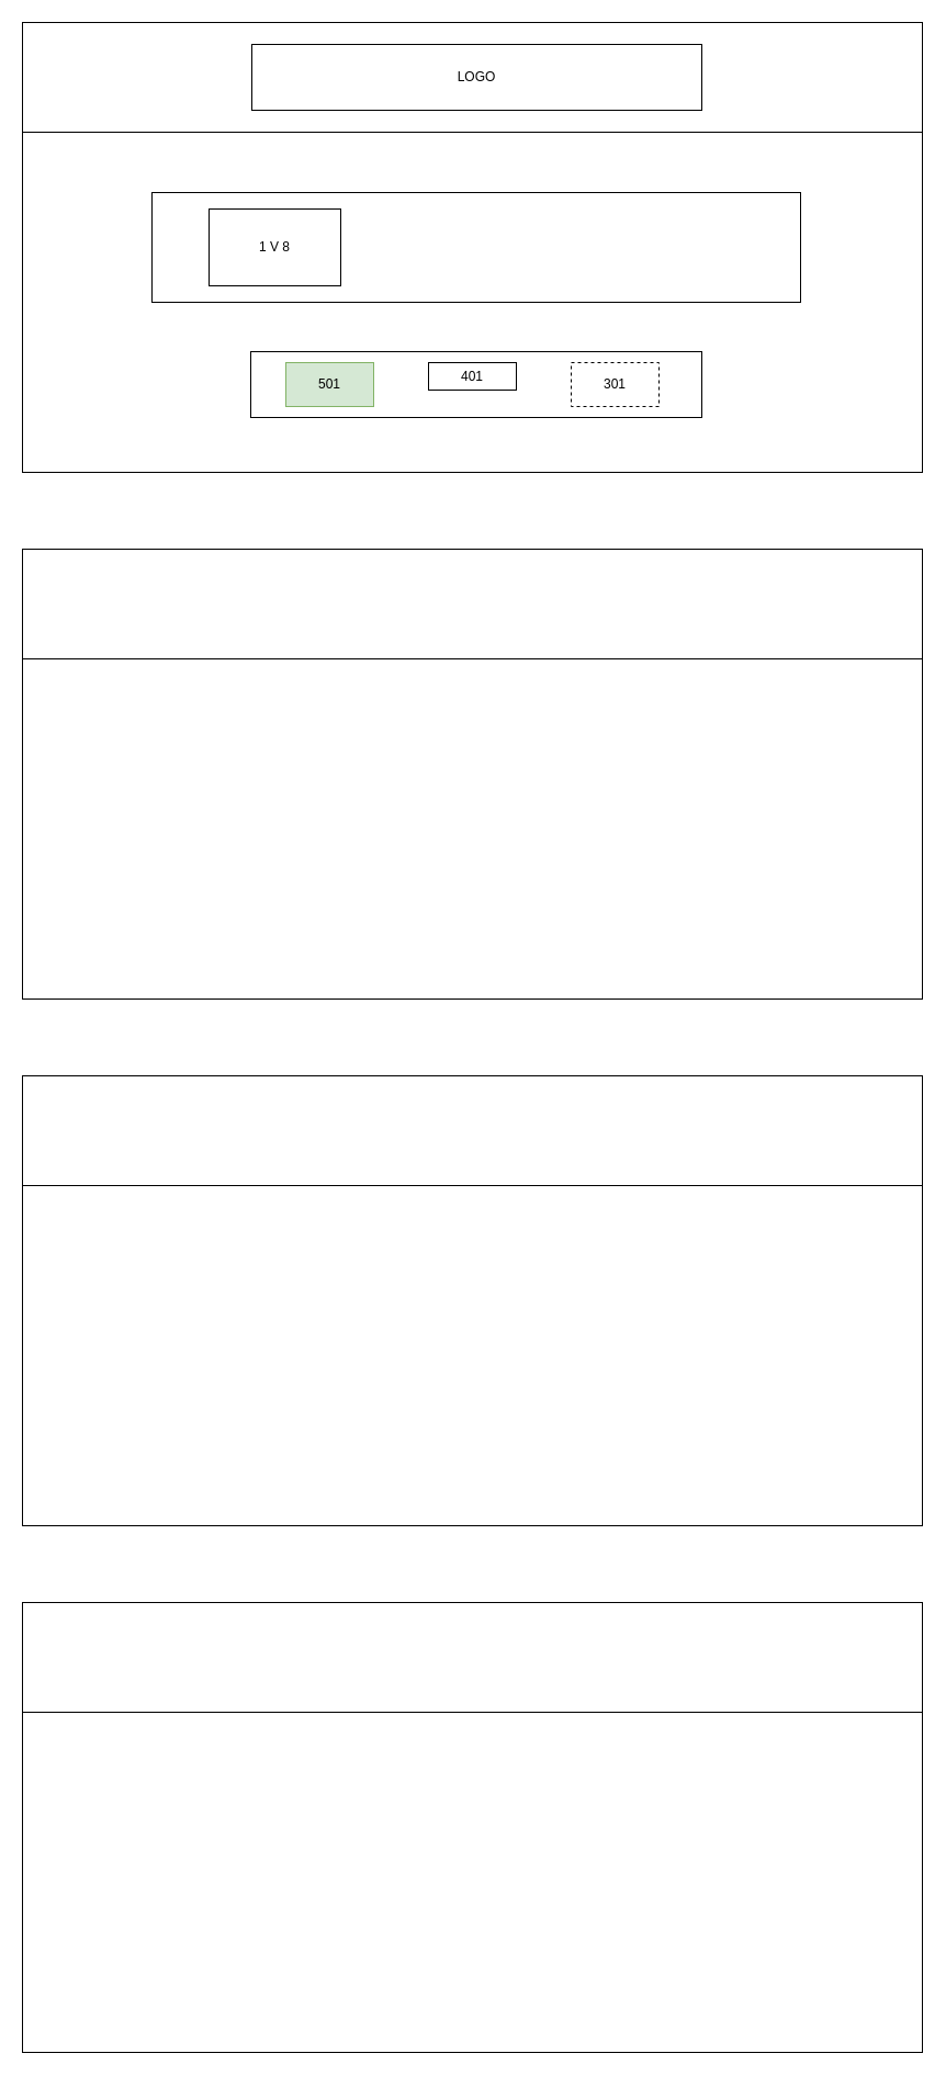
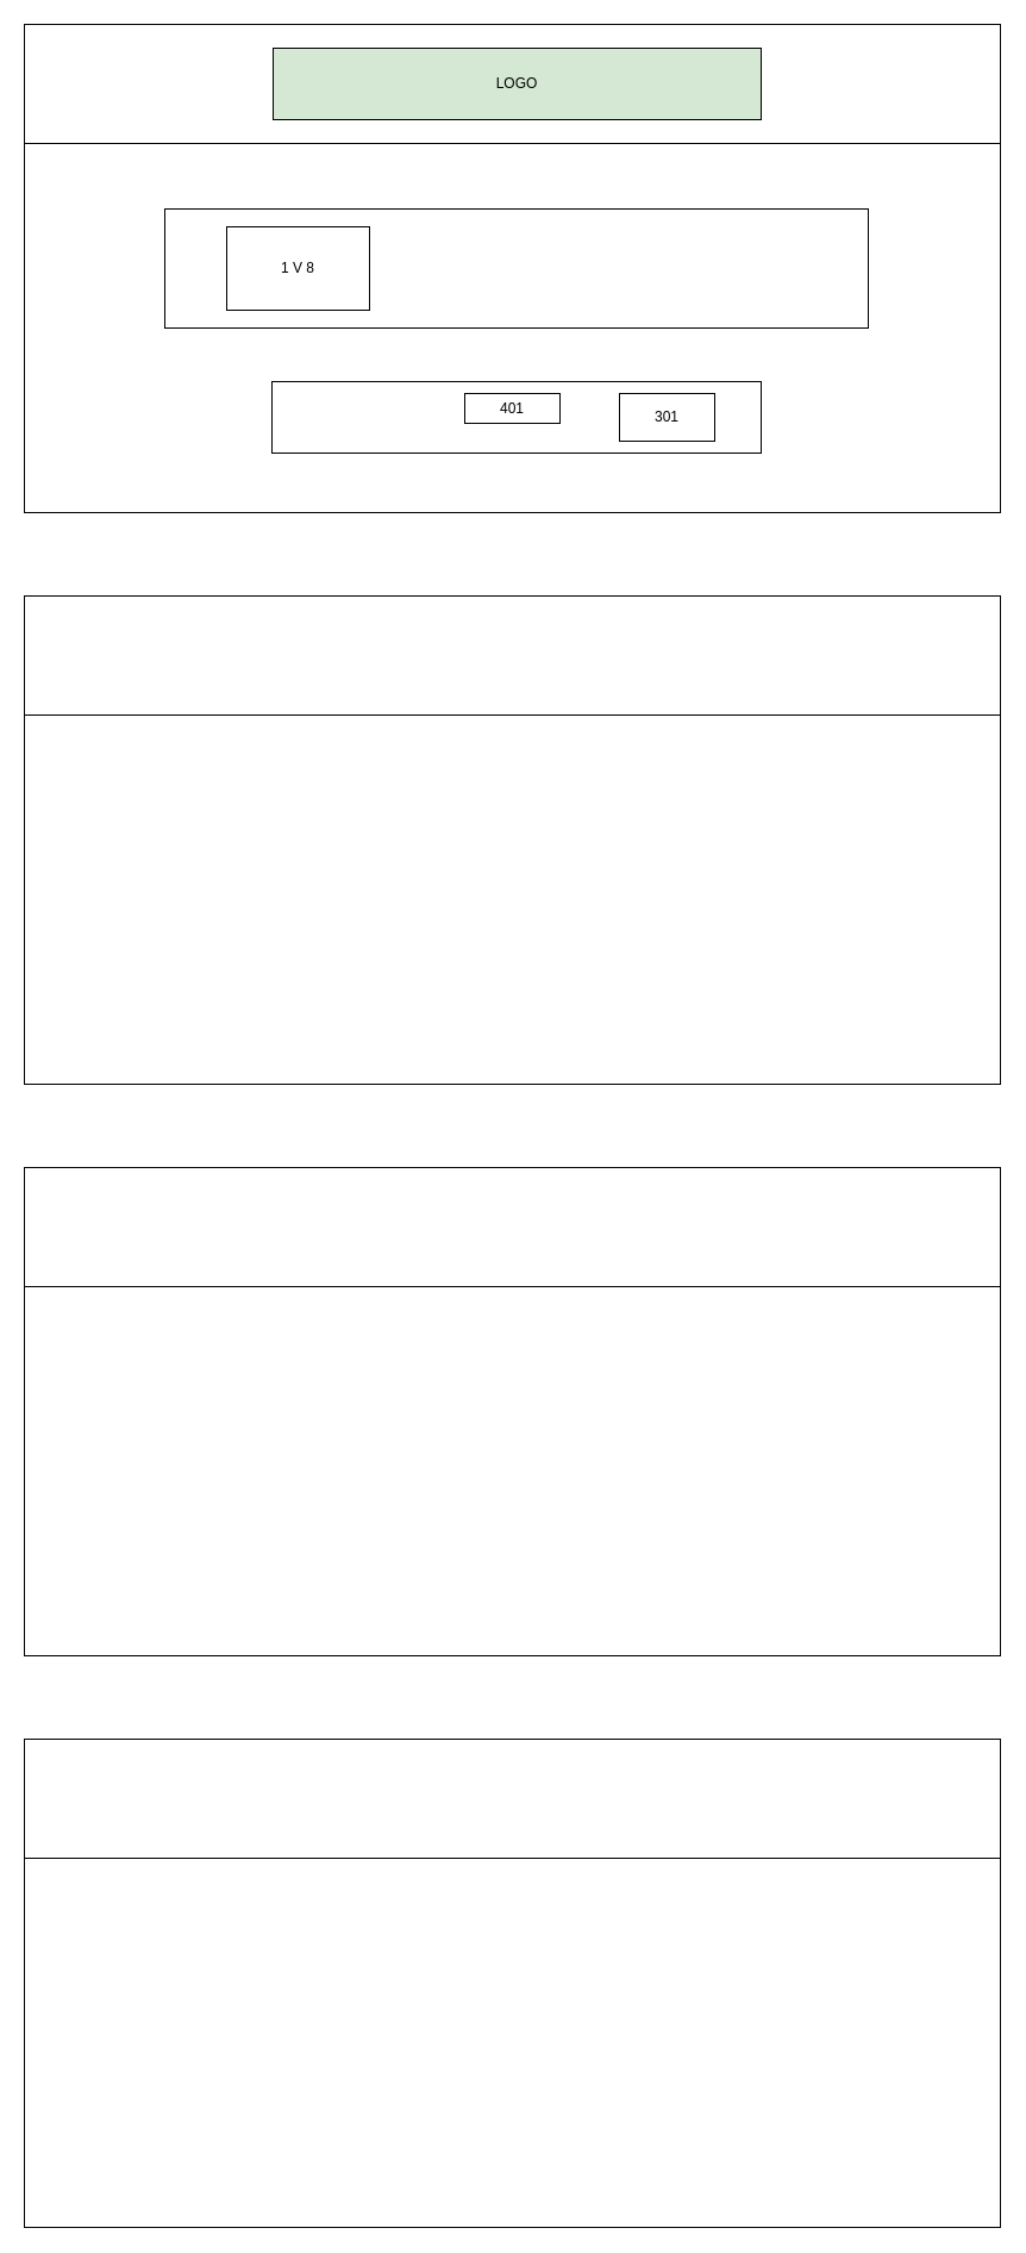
  <mxCell id="0" />
  <mxCell id="1" parent="0" />
  <mxCell id="2" value="" style="rounded=0;whiteSpace=wrap;html=1;" vertex="1" parent="1"><mxGeometry width="820" height="410" as="geometry" x="20" y="20" /></mxCell>
  <mxCell id="3" value="" style="rounded=0;whiteSpace=wrap;html=1;" vertex="1" parent="1"><mxGeometry y="500" width="820" height="410" as="geometry" x="20" /></mxCell>
  <mxCell id="4" value="" style="rounded=0;whiteSpace=wrap;html=1;" vertex="1" parent="1"><mxGeometry y="980" width="820" height="410" as="geometry" x="20" /></mxCell>
  <mxCell id="5" value="" style="rounded=0;whiteSpace=wrap;html=1;" vertex="1" parent="1"><mxGeometry y="1460" width="820" height="410" as="geometry" x="20" /></mxCell>
  <mxCell id="6" value="" style="rounded=0;whiteSpace=wrap;html=1;" vertex="1" parent="1"><mxGeometry width="820" height="100" as="geometry" x="20" y="20" /></mxCell>
  <mxCell id="7" value="" style="rounded=0;whiteSpace=wrap;html=1;" vertex="1" parent="1"><mxGeometry y="500" width="820" height="100" as="geometry" x="20" /></mxCell>
  <mxCell id="8" value="" style="rounded=0;whiteSpace=wrap;html=1;" vertex="1" parent="1"><mxGeometry y="980" width="820" height="100" as="geometry" x="20" /></mxCell>
  <mxCell id="9" value="" style="rounded=0;whiteSpace=wrap;html=1;" vertex="1" parent="1"><mxGeometry y="1460" width="820" height="100" as="geometry" x="20" /></mxCell>
- <mxCell id="10" value="LOGO" style="rounded=0;whiteSpace=wrap;html=1;" vertex="1" parent="1"><mxGeometry x="229" y="40" width="410" height="60" as="geometry" /></mxCell>
+ <mxCell id="10" value="LOGO" style="rounded=0;whiteSpace=wrap;html=1;fillColor=#d5e8d4;" vertex="1" parent="1"><mxGeometry x="229" y="40" width="410" height="60" as="geometry" /></mxCell>
  <mxCell id="11" value="" style="rounded=0;whiteSpace=wrap;html=1;" vertex="1" parent="1"><mxGeometry x="138" y="175" width="591" height="100" as="geometry" /></mxCell>
  <mxCell id="12" value="" style="rounded=0;whiteSpace=wrap;html=1;" vertex="1" parent="1"><mxGeometry x="228" y="320" width="411" height="60" as="geometry" /></mxCell>
- <mxCell id="13" value="501" style="rounded=0;whiteSpace=wrap;html=1;fillColor=#d5e8d4;strokeColor=#82b366;" vertex="1" parent="1"><mxGeometry x="260" y="330" width="80" height="40" as="geometry" /></mxCell>
  <mxCell id="14" value="401" style="rounded=0;whiteSpace=wrap;html=1;" vertex="1" parent="1"><mxGeometry x="390" y="330" width="80" height="25" as="geometry" /></mxCell>
- <mxCell id="15" value="301" style="rounded=0;whiteSpace=wrap;html=1;dashed=1;" vertex="1" parent="1"><mxGeometry x="520" y="330" width="80" height="40" as="geometry" /></mxCell>
+ <mxCell id="15" value="301" style="rounded=0;whiteSpace=wrap;html=1;" vertex="1" parent="1"><mxGeometry x="520" y="330" width="80" height="40" as="geometry" /></mxCell>
  <mxCell id="16" value="1 V 8" style="rounded=0;whiteSpace=wrap;html=1;" vertex="1" parent="1"><mxGeometry x="190" y="190" width="120" height="70" as="geometry" /></mxCell>
